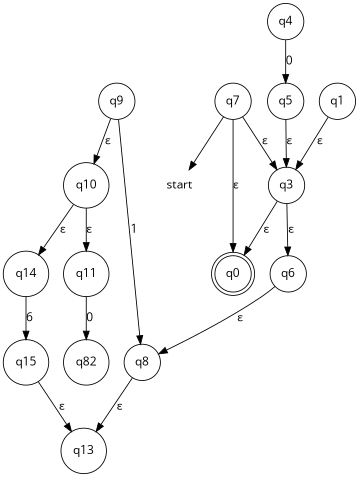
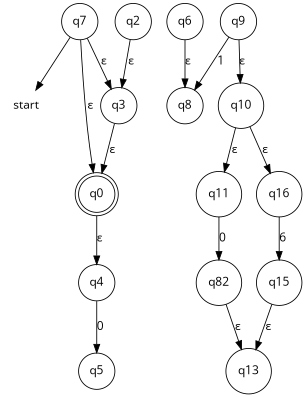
  digraph {
    fontname="Open Sans"
    node [fontname="Open Sans" shape=circle]
    edge [fontname="Open Sans"]
    start [shape=none]
    q7
    q0 [shape=doublecircle]
    q3
    q4
    q5
    q6
-   q2 [label=q1]
+   q2
    q8
    q9
    q10
    q11
-   q14
+   q14 [label=q16]
    n14 [label=q82]
    q15
    q13
    q7 -> start
    q7 -> q0 [label="&epsilon;"]
    q7 -> q3 [label="&epsilon;"]
+   q0 -> q4 [label="&epsilon;"]
    q3 -> q0 [label="&epsilon;"]
-   q3 -> q6 [label="&epsilon;"]
    q4 -> q5 [label=0]
-   q5 -> q3 [label="&epsilon;"]
    q6 -> q8 [label="&epsilon;"]
    q2 -> q3 [label="&epsilon;"]
    q9 -> q8 [label=1]
    q9 -> q10 [label="&epsilon;"]
    q10 -> q11 [label="&epsilon;"]
    q10 -> q14 [label="&epsilon;"]
    q11 -> n14 [label=0]
    q14 -> q15 [label=6]
-   q8 -> q13 [label="&epsilon;"]
+   n14 -> q13 [label="&epsilon;"]
    q15 -> q13 [label="&epsilon;"]
  }
